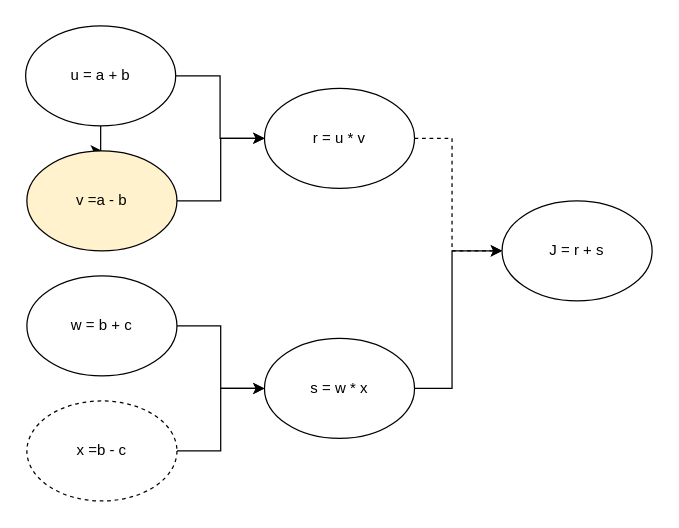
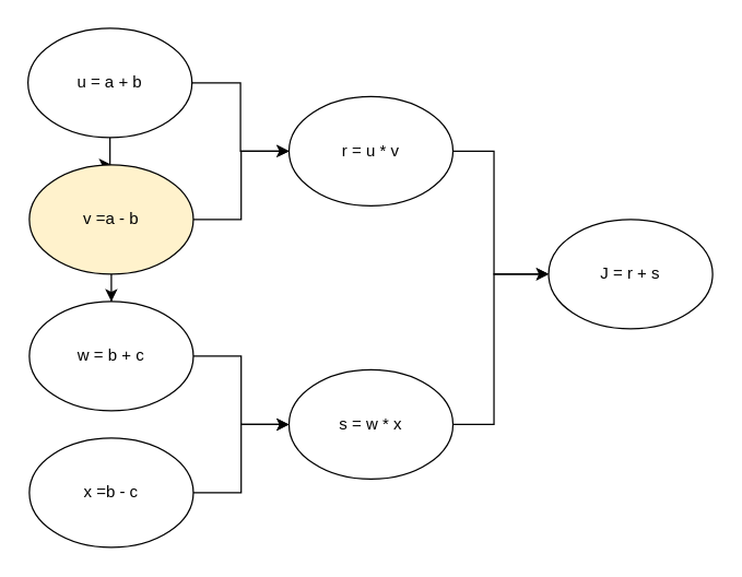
  <mxCell id="0" />
  <mxCell id="1" parent="0" />
  <mxCell id="2" value="" style="edgeStyle=orthogonalEdgeStyle;rounded=0;orthogonalLoop=1;jettySize=auto;html=1;" edge="1" parent="1" source="4" target="7"><mxGeometry relative="1" as="geometry" /></mxCell>
  <mxCell id="3" value="" style="edgeStyle=orthogonalEdgeStyle;rounded=0;orthogonalLoop=1;jettySize=auto;html=1;" edge="1" parent="1" source="4" target="13"><mxGeometry relative="1" as="geometry" /></mxCell>
  <mxCell id="4" value="u = a + b" style="ellipse;whiteSpace=wrap;html=1;" vertex="1" parent="1"><mxGeometry x="20" y="20" width="120" height="80" as="geometry" /></mxCell>
+ <mxCell id="5" value="" style="edgeStyle=orthogonalEdgeStyle;rounded=0;orthogonalLoop=1;jettySize=auto;html=1;" edge="1" parent="1" source="7" target="9"><mxGeometry relative="1" as="geometry" /></mxCell>
  <mxCell id="6" value="" style="edgeStyle=orthogonalEdgeStyle;rounded=0;orthogonalLoop=1;jettySize=auto;html=1;" edge="1" parent="1" source="7" target="13"><mxGeometry relative="1" as="geometry" /></mxCell>
  <mxCell id="7" value="v =a - b" style="ellipse;whiteSpace=wrap;html=1;fillColor=#fff2cc;" vertex="1" parent="1"><mxGeometry x="21" y="120" width="120" height="80" as="geometry" /></mxCell>
  <mxCell id="8" value="" style="edgeStyle=orthogonalEdgeStyle;rounded=0;orthogonalLoop=1;jettySize=auto;html=1;" edge="1" parent="1" source="9" target="15"><mxGeometry relative="1" as="geometry" /></mxCell>
  <mxCell id="9" value="w = b + c" style="ellipse;whiteSpace=wrap;html=1;" vertex="1" parent="1"><mxGeometry x="21" y="220" width="120" height="80" as="geometry" /></mxCell>
  <mxCell id="10" value="" style="edgeStyle=orthogonalEdgeStyle;rounded=0;orthogonalLoop=1;jettySize=auto;html=1;" edge="1" parent="1" source="11" target="15"><mxGeometry relative="1" as="geometry" /></mxCell>
- <mxCell id="11" value="x =b - c" style="ellipse;whiteSpace=wrap;html=1;dashed=1;" vertex="1" parent="1"><mxGeometry x="21" y="320" width="120" height="80" as="geometry" /></mxCell>
- <mxCell id="12" value="" style="edgeStyle=orthogonalEdgeStyle;rounded=0;orthogonalLoop=1;jettySize=auto;html=1;entryX=0;entryY=0.5;entryDx=0;entryDy=0;dashed=1;" edge="1" parent="1" source="13" target="16"><mxGeometry relative="1" as="geometry"><mxPoint x="411" y="110" as="targetPoint" /><Array as="points"><mxPoint x="361" y="110" /><mxPoint x="361" y="200" /></Array></mxGeometry></mxCell>
+ <mxCell id="11" value="x =b - c" style="ellipse;whiteSpace=wrap;html=1;" vertex="1" parent="1"><mxGeometry x="21" y="320" width="120" height="80" as="geometry" /></mxCell>
+ <mxCell id="12" value="" style="edgeStyle=orthogonalEdgeStyle;rounded=0;orthogonalLoop=1;jettySize=auto;html=1;entryX=0;entryY=0.5;entryDx=0;entryDy=0;" edge="1" parent="1" source="13" target="16"><mxGeometry relative="1" as="geometry"><mxPoint x="411" y="110" as="targetPoint" /><Array as="points"><mxPoint x="361" y="110" /><mxPoint x="361" y="200" /></Array></mxGeometry></mxCell>
  <mxCell id="13" value="r = u * v" style="ellipse;whiteSpace=wrap;html=1;" vertex="1" parent="1"><mxGeometry x="211" y="70" width="120" height="80" as="geometry" /></mxCell>
  <mxCell id="14" value="" style="edgeStyle=orthogonalEdgeStyle;rounded=0;orthogonalLoop=1;jettySize=auto;html=1;entryX=0;entryY=0.5;entryDx=0;entryDy=0;" edge="1" parent="1" source="15" target="16"><mxGeometry relative="1" as="geometry"><mxPoint x="411" y="310" as="targetPoint" /><Array as="points"><mxPoint x="361" y="310" /><mxPoint x="361" y="200" /></Array></mxGeometry></mxCell>
  <mxCell id="15" value="s = w * x" style="ellipse;whiteSpace=wrap;html=1;" vertex="1" parent="1"><mxGeometry x="211" y="270" width="120" height="80" as="geometry" /></mxCell>
  <mxCell id="16" value="J = r + s" style="ellipse;whiteSpace=wrap;html=1;" vertex="1" parent="1"><mxGeometry x="401" y="160" width="120" height="80" as="geometry" /></mxCell>
